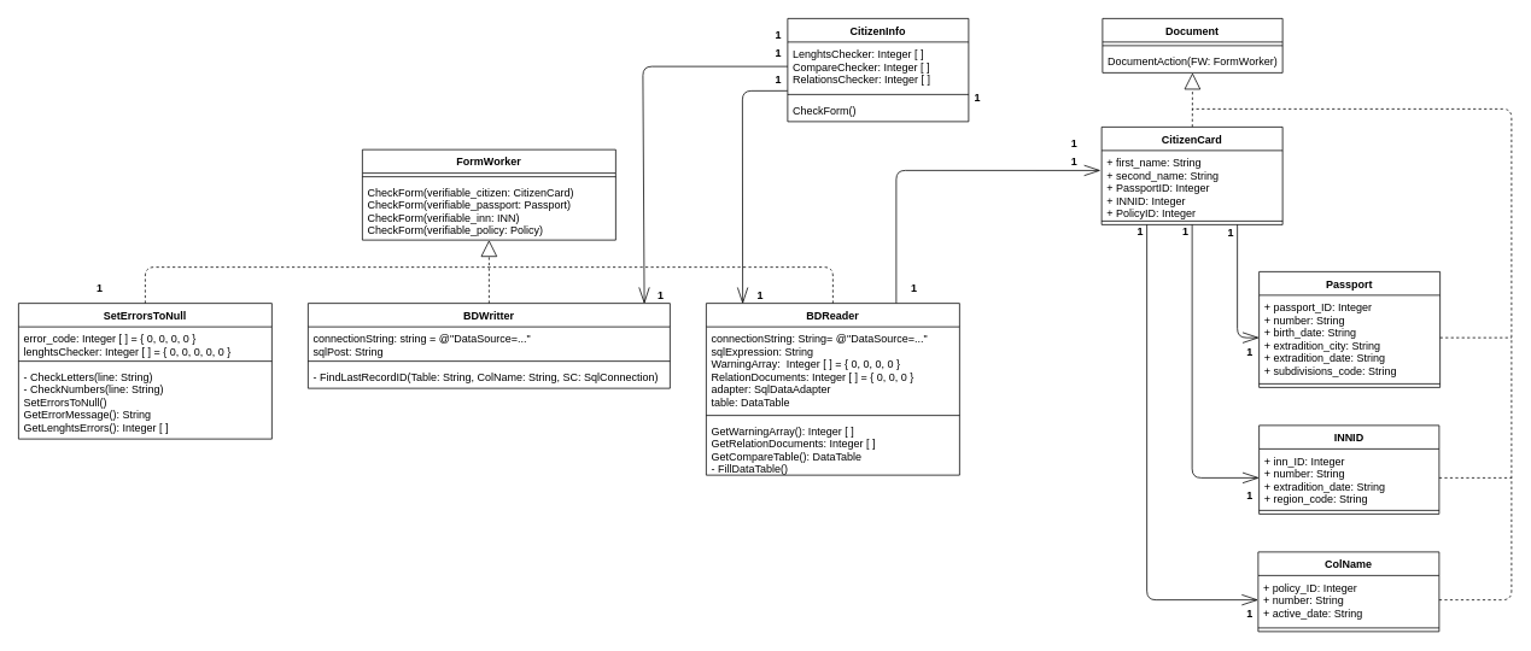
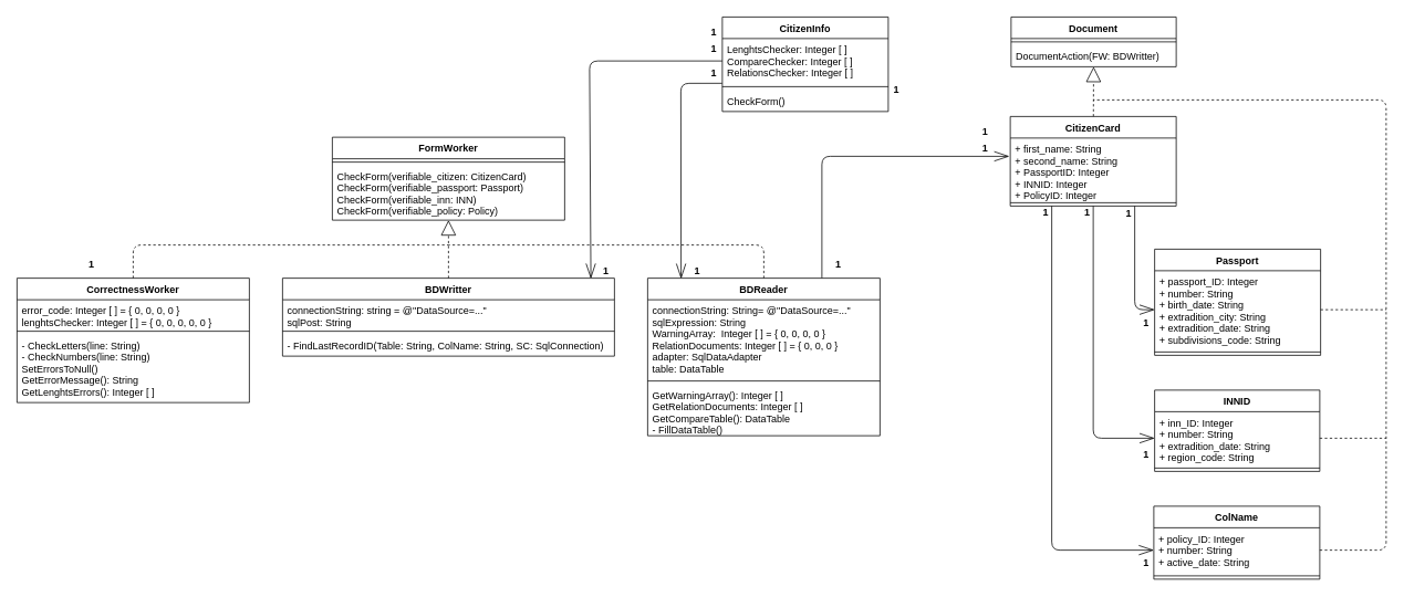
  <mxCell id="0" />
  <mxCell id="1" parent="0" />
  <mxCell id="2" value="" style="endArrow=block;html=1;exitX=0.5;exitY=0;exitDx=0;exitDy=0;endFill=0;endSize=16;dashed=1;" parent="1" source="14" target="24" edge="1"><mxGeometry width="50" height="50" relative="1" as="geometry"><mxPoint x="470" y="345" as="sourcePoint" /><mxPoint x="520" y="295" as="targetPoint" /></mxGeometry></mxCell>
  <mxCell id="3" value="" style="endArrow=none;html=1;endFill=0;endSize=16;dashed=1;exitX=0.5;exitY=0;exitDx=0;exitDy=0;" parent="1" source="18" edge="1"><mxGeometry width="50" height="50" relative="1" as="geometry"><mxPoint x="149.5" y="315" as="sourcePoint" /><mxPoint x="540" y="295" as="targetPoint" /><Array as="points"><mxPoint x="160" y="295" /></Array></mxGeometry></mxCell>
  <mxCell id="4" value="" style="endArrow=none;html=1;endFill=0;endSize=16;dashed=1;exitX=0.5;exitY=0;exitDx=0;exitDy=0;" parent="1" source="25" edge="1"><mxGeometry width="50" height="50" relative="1" as="geometry"><mxPoint x="910" y="315" as="sourcePoint" /><mxPoint x="540" y="295" as="targetPoint" /><Array as="points"><mxPoint x="920" y="295" /></Array></mxGeometry></mxCell>
  <mxCell id="5" value="CitizenInfo" style="swimlane;fontStyle=1;align=center;verticalAlign=top;childLayout=stackLayout;horizontal=1;startSize=26;horizontalStack=0;resizeParent=1;resizeParentMax=0;resizeLast=0;collapsible=1;marginBottom=0;" parent="1" vertex="1"><mxGeometry x="870" y="20" width="200" height="114" as="geometry" /></mxCell>
  <mxCell id="6" value="LenghtsChecker: Integer [ ]&#10;CompareChecker: Integer [ ]&#10;RelationsChecker: Integer [ ]  " style="text;strokeColor=none;fillColor=none;align=left;verticalAlign=top;spacingLeft=4;spacingRight=4;overflow=hidden;rotatable=0;points=[[0,0.5],[1,0.5]];portConstraint=eastwest;" parent="5" vertex="1"><mxGeometry y="26" width="200" height="54" as="geometry" /></mxCell>
  <mxCell id="7" value="" style="line;strokeWidth=1;fillColor=none;align=left;verticalAlign=middle;spacingTop=-1;spacingLeft=3;spacingRight=3;rotatable=0;labelPosition=right;points=[];portConstraint=eastwest;" parent="5" vertex="1"><mxGeometry y="80" width="200" height="8" as="geometry" /></mxCell>
  <mxCell id="8" value="CheckForm()" style="text;strokeColor=none;fillColor=none;align=left;verticalAlign=top;spacingLeft=4;spacingRight=4;overflow=hidden;rotatable=0;points=[[0,0.5],[1,0.5]];portConstraint=eastwest;" parent="5" vertex="1"><mxGeometry y="88" width="200" height="26" as="geometry" /></mxCell>
  <mxCell id="9" value="" style="endArrow=block;html=1;endFill=0;endSize=16;dashed=1;" parent="1" source="39" target="44" edge="1"><mxGeometry width="50" height="50" relative="1" as="geometry"><mxPoint x="1316.41" y="160" as="sourcePoint" /><mxPoint x="1316.41" y="90" as="targetPoint" /></mxGeometry></mxCell>
  <mxCell id="10" value="" style="endArrow=none;html=1;endFill=0;endSize=16;dashed=1;exitX=1;exitY=0.5;exitDx=0;exitDy=0;" parent="1" source="52" edge="1"><mxGeometry width="50" height="50" relative="1" as="geometry"><mxPoint x="1630" y="660" as="sourcePoint" /><mxPoint x="1317" y="120" as="targetPoint" /><Array as="points"><mxPoint x="1670" y="663" /><mxPoint x="1670" y="120" /></Array></mxGeometry></mxCell>
  <mxCell id="11" value="1" style="text;html=1;strokeColor=none;fillColor=none;align=center;verticalAlign=middle;whiteSpace=wrap;rounded=0;fontStyle=1" parent="1" vertex="1"><mxGeometry x="1070" y="100" width="20" height="16" as="geometry" /></mxCell>
  <mxCell id="12" value="1" style="text;html=1;strokeColor=none;fillColor=none;align=center;verticalAlign=middle;whiteSpace=wrap;rounded=0;fontStyle=1" parent="1" vertex="1"><mxGeometry x="1177" y="150" width="20" height="16" as="geometry" /></mxCell>
  <mxCell id="13" value="" style="endArrow=openThin;html=1;endFill=0;endSize=16;entryX=-0.006;entryY=0.298;entryDx=0;entryDy=0;exitX=0.75;exitY=0;exitDx=0;exitDy=0;entryPerimeter=0;" parent="1" source="25" target="40" edge="1"><mxGeometry width="50" height="50" relative="1" as="geometry"><mxPoint x="1040" y="300" as="sourcePoint" /><mxPoint x="902" y="380" as="targetPoint" /><Array as="points"><mxPoint x="990" y="188" /></Array></mxGeometry></mxCell>
  <mxCell id="14" value="BDWritter" style="swimlane;fontStyle=1;align=center;verticalAlign=top;childLayout=stackLayout;horizontal=1;startSize=26;horizontalStack=0;resizeParent=1;resizeParentMax=0;resizeLast=0;collapsible=1;marginBottom=0;" parent="1" vertex="1"><mxGeometry x="340" y="335" width="400" height="94" as="geometry" /></mxCell>
  <mxCell id="15" value="connectionString: string = @&quot;DataSource=...&quot;&#10;sqlPost: String" style="text;strokeColor=none;fillColor=none;align=left;verticalAlign=top;spacingLeft=4;spacingRight=4;overflow=hidden;rotatable=0;points=[[0,0.5],[1,0.5]];portConstraint=eastwest;" parent="14" vertex="1"><mxGeometry y="26" width="400" height="34" as="geometry" /></mxCell>
  <mxCell id="16" value="" style="line;strokeWidth=1;fillColor=none;align=left;verticalAlign=middle;spacingTop=-1;spacingLeft=3;spacingRight=3;rotatable=0;labelPosition=right;points=[];portConstraint=eastwest;" parent="14" vertex="1"><mxGeometry y="60" width="400" height="8" as="geometry" /></mxCell>
  <mxCell id="17" value="- FindLastRecordID(Table: String, ColName: String, SC: SqlConnection)" style="text;strokeColor=none;fillColor=none;align=left;verticalAlign=top;spacingLeft=4;spacingRight=4;overflow=hidden;rotatable=0;points=[[0,0.5],[1,0.5]];portConstraint=eastwest;" parent="14" vertex="1"><mxGeometry y="68" width="400" height="26" as="geometry" /></mxCell>
- <mxCell id="18" value="SetErrorsToNull" style="swimlane;fontStyle=1;align=center;verticalAlign=top;childLayout=stackLayout;horizontal=1;startSize=26;horizontalStack=0;resizeParent=1;resizeParentMax=0;resizeLast=0;collapsible=1;marginBottom=0;" parent="1" vertex="1"><mxGeometry x="20" y="335" width="280" height="150" as="geometry" /></mxCell>
+ <mxCell id="18" value="CorrectnessWorker" style="swimlane;fontStyle=1;align=center;verticalAlign=top;childLayout=stackLayout;horizontal=1;startSize=26;horizontalStack=0;resizeParent=1;resizeParentMax=0;resizeLast=0;collapsible=1;marginBottom=0;" parent="1" vertex="1"><mxGeometry x="20" y="335" width="280" height="150" as="geometry" /></mxCell>
  <mxCell id="19" value="error_code: Integer [ ] = { 0, 0, 0, 0 }&#10;lenghtsChecker: Integer [ ] = { 0, 0, 0, 0, 0 }" style="text;strokeColor=none;fillColor=none;align=left;verticalAlign=top;spacingLeft=4;spacingRight=4;overflow=hidden;rotatable=0;points=[[0,0.5],[1,0.5]];portConstraint=eastwest;" parent="18" vertex="1"><mxGeometry y="26" width="280" height="34" as="geometry" /></mxCell>
  <mxCell id="20" value="" style="line;strokeWidth=1;fillColor=none;align=left;verticalAlign=middle;spacingTop=-1;spacingLeft=3;spacingRight=3;rotatable=0;labelPosition=right;points=[];portConstraint=eastwest;" parent="18" vertex="1"><mxGeometry y="60" width="280" height="8" as="geometry" /></mxCell>
  <mxCell id="21" value="- CheckLetters(line: String)&#10;- CheckNumbers(line: String)&#10;SetErrorsToNull()&#10;GetErrorMessage(): String&#10;GetLenghtsErrors(): Integer [ ]" style="text;strokeColor=none;fillColor=none;align=left;verticalAlign=top;spacingLeft=4;spacingRight=4;overflow=hidden;rotatable=0;points=[[0,0.5],[1,0.5]];portConstraint=eastwest;" parent="18" vertex="1"><mxGeometry y="68" width="280" height="82" as="geometry" /></mxCell>
  <mxCell id="22" value="FormWorker" style="swimlane;fontStyle=1;align=center;verticalAlign=top;childLayout=stackLayout;horizontal=1;startSize=26;horizontalStack=0;resizeParent=1;resizeParentMax=0;resizeLast=0;collapsible=1;marginBottom=0;" parent="1" vertex="1"><mxGeometry x="400" y="165" width="280" height="100" as="geometry" /></mxCell>
  <mxCell id="23" value="" style="line;strokeWidth=1;fillColor=none;align=left;verticalAlign=middle;spacingTop=-1;spacingLeft=3;spacingRight=3;rotatable=0;labelPosition=right;points=[];portConstraint=eastwest;" parent="22" vertex="1"><mxGeometry y="26" width="280" height="8" as="geometry" /></mxCell>
  <mxCell id="24" value="CheckForm(verifiable_citizen: CitizenCard)&#10;CheckForm(verifiable_passport: Passport)&#10;CheckForm(verifiable_inn: INN)&#10;CheckForm(verifiable_policy: Policy)" style="text;strokeColor=none;fillColor=none;align=left;verticalAlign=top;spacingLeft=4;spacingRight=4;overflow=hidden;rotatable=0;points=[[0,0.5],[1,0.5]];portConstraint=eastwest;fontStyle=0" parent="22" vertex="1"><mxGeometry y="34" width="280" height="66" as="geometry" /></mxCell>
  <mxCell id="25" value="BDReader" style="swimlane;fontStyle=1;align=center;verticalAlign=top;childLayout=stackLayout;horizontal=1;startSize=26;horizontalStack=0;resizeParent=1;resizeParentMax=0;resizeLast=0;collapsible=1;marginBottom=0;" parent="1" vertex="1"><mxGeometry x="780" y="335" width="280" height="190" as="geometry" /></mxCell>
  <mxCell id="26" value="connectionString: String= @&quot;DataSource=...&quot;&#10;sqlExpression: String&#10;WarningArray:  Integer [ ] = { 0, 0, 0, 0 }&#10;RelationDocuments: Integer [ ] = { 0, 0, 0 }&#10;adapter: SqlDataAdapter&#10;table: DataTable " style="text;strokeColor=none;fillColor=none;align=left;verticalAlign=top;spacingLeft=4;spacingRight=4;overflow=hidden;rotatable=0;points=[[0,0.5],[1,0.5]];portConstraint=eastwest;" parent="25" vertex="1"><mxGeometry y="26" width="280" height="94" as="geometry" /></mxCell>
  <mxCell id="27" value="" style="line;strokeWidth=1;fillColor=none;align=left;verticalAlign=middle;spacingTop=-1;spacingLeft=3;spacingRight=3;rotatable=0;labelPosition=right;points=[];portConstraint=eastwest;" parent="25" vertex="1"><mxGeometry y="120" width="280" height="8" as="geometry" /></mxCell>
  <mxCell id="28" value="GetWarningArray(): Integer [ ]&#10;GetRelationDocuments: Integer [ ]&#10;GetCompareTable(): DataTable&#10;- FillDataTable()" style="text;strokeColor=none;fillColor=none;align=left;verticalAlign=top;spacingLeft=4;spacingRight=4;overflow=hidden;rotatable=0;points=[[0,0.5],[1,0.5]];portConstraint=eastwest;" parent="25" vertex="1"><mxGeometry y="128" width="280" height="62" as="geometry" /></mxCell>
  <mxCell id="29" value="1" style="text;html=1;strokeColor=none;fillColor=none;align=center;verticalAlign=middle;whiteSpace=wrap;rounded=0;fontStyle=1" parent="1" vertex="1"><mxGeometry x="1000" y="310" width="20" height="16" as="geometry" /></mxCell>
  <mxCell id="30" value="1" style="text;html=1;strokeColor=none;fillColor=none;align=center;verticalAlign=middle;whiteSpace=wrap;rounded=0;fontStyle=1" parent="1" vertex="1"><mxGeometry x="1177" y="170" width="20" height="16" as="geometry" /></mxCell>
  <mxCell id="31" value="1" style="text;html=1;strokeColor=none;fillColor=none;align=center;verticalAlign=middle;whiteSpace=wrap;rounded=0;fontStyle=1" parent="1" vertex="1"><mxGeometry x="100" y="310" width="20" height="16" as="geometry" /></mxCell>
  <mxCell id="32" value="1" style="text;html=1;strokeColor=none;fillColor=none;align=center;verticalAlign=middle;whiteSpace=wrap;rounded=0;fontStyle=1" parent="1" vertex="1"><mxGeometry x="850" y="30" width="20" height="16" as="geometry" /></mxCell>
  <mxCell id="33" value="" style="endArrow=openThin;html=1;endFill=0;endSize=16;exitX=0;exitY=0.5;exitDx=0;exitDy=0;entryX=0.929;entryY=0.005;entryDx=0;entryDy=0;entryPerimeter=0;" parent="1" source="6" target="14" edge="1"><mxGeometry width="50" height="50" relative="1" as="geometry"><mxPoint x="1230" y="485" as="sourcePoint" /><mxPoint x="712" y="320" as="targetPoint" /><Array as="points"><mxPoint x="710" y="73" /></Array></mxGeometry></mxCell>
  <mxCell id="34" value="1" style="text;html=1;strokeColor=none;fillColor=none;align=center;verticalAlign=middle;whiteSpace=wrap;rounded=0;fontStyle=1" parent="1" vertex="1"><mxGeometry x="850" y="50" width="20" height="16" as="geometry" /></mxCell>
  <mxCell id="35" value="1" style="text;html=1;strokeColor=none;fillColor=none;align=center;verticalAlign=middle;whiteSpace=wrap;rounded=0;fontStyle=1" parent="1" vertex="1"><mxGeometry x="720" y="319" width="20" height="16" as="geometry" /></mxCell>
  <mxCell id="36" value="" style="endArrow=openThin;html=1;endFill=0;endSize=16;entryX=0.144;entryY=0.003;entryDx=0;entryDy=0;entryPerimeter=0;exitX=-0.001;exitY=0.999;exitDx=0;exitDy=0;exitPerimeter=0;" parent="1" source="6" target="25" edge="1"><mxGeometry width="50" height="50" relative="1" as="geometry"><mxPoint x="860" y="100" as="sourcePoint" /><mxPoint x="820" y="330" as="targetPoint" /><Array as="points"><mxPoint x="820" y="100" /></Array></mxGeometry></mxCell>
  <mxCell id="37" value="1" style="text;html=1;strokeColor=none;fillColor=none;align=center;verticalAlign=middle;whiteSpace=wrap;rounded=0;fontStyle=1" parent="1" vertex="1"><mxGeometry x="830" y="319" width="20" height="16" as="geometry" /></mxCell>
  <mxCell id="38" value="1" style="text;html=1;strokeColor=none;fillColor=none;align=center;verticalAlign=middle;whiteSpace=wrap;rounded=0;fontStyle=1" parent="1" vertex="1"><mxGeometry x="850" y="80" width="20" height="16" as="geometry" /></mxCell>
  <mxCell id="39" value="CitizenCard" style="swimlane;fontStyle=1;align=center;verticalAlign=top;childLayout=stackLayout;horizontal=1;startSize=26;horizontalStack=0;resizeParent=1;resizeParentMax=0;resizeLast=0;collapsible=1;marginBottom=0;" parent="1" vertex="1"><mxGeometry x="1217" y="140" width="200" height="108" as="geometry" /></mxCell>
  <mxCell id="40" value="+ first_name: String&#10;+ second_name: String&#10;+ PassportID: Integer&#10;+ INNID: Integer&#10;+ PolicyID: Integer" style="text;strokeColor=none;fillColor=none;align=left;verticalAlign=top;spacingLeft=4;spacingRight=4;overflow=hidden;rotatable=0;points=[[0,0.5],[1,0.5]];portConstraint=eastwest;" parent="39" vertex="1"><mxGeometry y="26" width="200" height="74" as="geometry" /></mxCell>
  <mxCell id="41" value="" style="line;strokeWidth=1;fillColor=none;align=left;verticalAlign=middle;spacingTop=-1;spacingLeft=3;spacingRight=3;rotatable=0;labelPosition=right;points=[];portConstraint=eastwest;" parent="39" vertex="1"><mxGeometry y="100" width="200" height="8" as="geometry" /></mxCell>
  <mxCell id="42" value="Document" style="swimlane;fontStyle=1;align=center;verticalAlign=top;childLayout=stackLayout;horizontal=1;startSize=26;horizontalStack=0;resizeParent=1;resizeParentMax=0;resizeLast=0;collapsible=1;marginBottom=0;" parent="1" vertex="1"><mxGeometry x="1218" y="20" width="199" height="60" as="geometry" /></mxCell>
  <mxCell id="43" value="" style="line;strokeWidth=1;fillColor=none;align=left;verticalAlign=middle;spacingTop=-1;spacingLeft=3;spacingRight=3;rotatable=0;labelPosition=right;points=[];portConstraint=eastwest;" parent="42" vertex="1"><mxGeometry y="26" width="199" height="8" as="geometry" /></mxCell>
- <mxCell id="44" value="DocumentAction(FW: FormWorker)" style="text;strokeColor=none;fillColor=none;align=left;verticalAlign=top;spacingLeft=4;spacingRight=4;overflow=hidden;rotatable=0;points=[[0,0.5],[1,0.5]];portConstraint=eastwest;" parent="42" vertex="1"><mxGeometry y="34" width="199" height="26" as="geometry" /></mxCell>
+ <mxCell id="44" value="DocumentAction(FW: BDWritter)" style="text;strokeColor=none;fillColor=none;align=left;verticalAlign=top;spacingLeft=4;spacingRight=4;overflow=hidden;rotatable=0;points=[[0,0.5],[1,0.5]];portConstraint=eastwest;" parent="42" vertex="1"><mxGeometry y="34" width="199" height="26" as="geometry" /></mxCell>
  <mxCell id="45" value="Passport" style="swimlane;fontStyle=1;align=center;verticalAlign=top;childLayout=stackLayout;horizontal=1;startSize=26;horizontalStack=0;resizeParent=1;resizeParentMax=0;resizeLast=0;collapsible=1;marginBottom=0;" parent="1" vertex="1"><mxGeometry x="1391" y="300" width="200" height="128" as="geometry" /></mxCell>
  <mxCell id="46" value="+ passport_ID: Integer&#10;+ number: String&#10;+ birth_date: String&#10;+ extradition_city: String&#10;+ extradition_date: String&#10;+ subdivisions_code: String" style="text;strokeColor=none;fillColor=none;align=left;verticalAlign=top;spacingLeft=4;spacingRight=4;overflow=hidden;rotatable=0;points=[[0,0.5],[1,0.5]];portConstraint=eastwest;" parent="45" vertex="1"><mxGeometry y="26" width="200" height="94" as="geometry" /></mxCell>
  <mxCell id="47" value="" style="line;strokeWidth=1;fillColor=none;align=left;verticalAlign=middle;spacingTop=-1;spacingLeft=3;spacingRight=3;rotatable=0;labelPosition=right;points=[];portConstraint=eastwest;" parent="45" vertex="1"><mxGeometry y="120" width="200" height="8" as="geometry" /></mxCell>
  <mxCell id="48" value="INNID" style="swimlane;fontStyle=1;align=center;verticalAlign=top;childLayout=stackLayout;horizontal=1;startSize=26;horizontalStack=0;resizeParent=1;resizeParentMax=0;resizeLast=0;collapsible=1;marginBottom=0;" parent="1" vertex="1"><mxGeometry x="1391" y="470" width="199" height="98" as="geometry" /></mxCell>
  <mxCell id="49" value="+ inn_ID: Integer&#10;+ number: String&#10;+ extradition_date: String&#10;+ region_code: String" style="text;strokeColor=none;fillColor=none;align=left;verticalAlign=top;spacingLeft=4;spacingRight=4;overflow=hidden;rotatable=0;points=[[0,0.5],[1,0.5]];portConstraint=eastwest;" parent="48" vertex="1"><mxGeometry y="26" width="199" height="64" as="geometry" /></mxCell>
  <mxCell id="50" value="" style="line;strokeWidth=1;fillColor=none;align=left;verticalAlign=middle;spacingTop=-1;spacingLeft=3;spacingRight=3;rotatable=0;labelPosition=right;points=[];portConstraint=eastwest;" parent="48" vertex="1"><mxGeometry y="90" width="199" height="8" as="geometry" /></mxCell>
  <mxCell id="51" value="ColName" style="swimlane;fontStyle=1;align=center;verticalAlign=top;childLayout=stackLayout;horizontal=1;startSize=26;horizontalStack=0;resizeParent=1;resizeParentMax=0;resizeLast=0;collapsible=1;marginBottom=0;" parent="1" vertex="1"><mxGeometry x="1390" y="610" width="200" height="88" as="geometry" /></mxCell>
  <mxCell id="52" value="+ policy_ID: Integer&#10;+ number: String&#10;+ active_date: String" style="text;strokeColor=none;fillColor=none;align=left;verticalAlign=top;spacingLeft=4;spacingRight=4;overflow=hidden;rotatable=0;points=[[0,0.5],[1,0.5]];portConstraint=eastwest;" parent="51" vertex="1"><mxGeometry y="26" width="200" height="54" as="geometry" /></mxCell>
  <mxCell id="53" value="" style="line;strokeWidth=1;fillColor=none;align=left;verticalAlign=middle;spacingTop=-1;spacingLeft=3;spacingRight=3;rotatable=0;labelPosition=right;points=[];portConstraint=eastwest;" parent="51" vertex="1"><mxGeometry y="80" width="200" height="8" as="geometry" /></mxCell>
  <mxCell id="54" value="" style="endArrow=none;dashed=1;html=1;exitX=1;exitY=0.5;exitDx=0;exitDy=0;" edge="1" parent="1" source="49"><mxGeometry width="50" height="50" relative="1" as="geometry"><mxPoint x="1610" y="530" as="sourcePoint" /><mxPoint x="1670" y="528" as="targetPoint" /></mxGeometry></mxCell>
  <mxCell id="55" value="" style="endArrow=none;dashed=1;html=1;exitX=1;exitY=0.5;exitDx=0;exitDy=0;" edge="1" parent="1" source="46"><mxGeometry width="50" height="50" relative="1" as="geometry"><mxPoint x="1640" y="363.83" as="sourcePoint" /><mxPoint x="1670" y="373" as="targetPoint" /></mxGeometry></mxCell>
  <mxCell id="56" value="" style="endArrow=none;html=1;endFill=0;endSize=16;exitX=0;exitY=0.5;exitDx=0;exitDy=0;entryX=0.75;entryY=1;entryDx=0;entryDy=0;startSize=16;startArrow=openThin;startFill=0;" edge="1" parent="1" source="46" target="39"><mxGeometry width="50" height="50" relative="1" as="geometry"><mxPoint x="1160" y="485" as="sourcePoint" /><mxPoint x="1317" y="280" as="targetPoint" /><Array as="points"><mxPoint x="1367" y="373" /></Array></mxGeometry></mxCell>
  <mxCell id="57" value="" style="endArrow=none;html=1;endFill=0;endSize=16;exitX=0;exitY=0.5;exitDx=0;exitDy=0;entryX=0.5;entryY=1;entryDx=0;entryDy=0;startSize=16;startArrow=openThin;startFill=0;" edge="1" parent="1" source="49" target="39"><mxGeometry width="50" height="50" relative="1" as="geometry"><mxPoint x="1344" y="515" as="sourcePoint" /><mxPoint x="1320" y="390" as="targetPoint" /><Array as="points"><mxPoint x="1317" y="528" /></Array></mxGeometry></mxCell>
  <mxCell id="58" value="" style="endArrow=none;html=1;endFill=0;endSize=16;exitX=0;exitY=0.5;exitDx=0;exitDy=0;entryX=0.25;entryY=1;entryDx=0;entryDy=0;startSize=16;startArrow=openThin;startFill=0;" edge="1" parent="1" source="52" target="39"><mxGeometry width="50" height="50" relative="1" as="geometry"><mxPoint x="1314" y="538" as="sourcePoint" /><mxPoint x="1240" y="258" as="targetPoint" /><Array as="points"><mxPoint x="1267" y="663" /></Array></mxGeometry></mxCell>
  <mxCell id="59" value="1" style="text;html=1;strokeColor=none;fillColor=none;align=center;verticalAlign=middle;whiteSpace=wrap;rounded=0;fontStyle=1" vertex="1" parent="1"><mxGeometry x="1250" y="248" width="20" height="16" as="geometry" /></mxCell>
  <mxCell id="60" value="1" style="text;html=1;strokeColor=none;fillColor=none;align=center;verticalAlign=middle;whiteSpace=wrap;rounded=0;fontStyle=1" vertex="1" parent="1"><mxGeometry x="1300" y="248" width="20" height="16" as="geometry" /></mxCell>
  <mxCell id="61" value="1" style="text;html=1;strokeColor=none;fillColor=none;align=center;verticalAlign=middle;whiteSpace=wrap;rounded=0;fontStyle=1" vertex="1" parent="1"><mxGeometry x="1350" y="249" width="20" height="16" as="geometry" /></mxCell>
  <mxCell id="62" value="1" style="text;html=1;strokeColor=none;fillColor=none;align=center;verticalAlign=middle;whiteSpace=wrap;rounded=0;fontStyle=1" vertex="1" parent="1"><mxGeometry x="1371" y="670" width="20" height="16" as="geometry" /></mxCell>
  <mxCell id="63" value="1" style="text;html=1;strokeColor=none;fillColor=none;align=center;verticalAlign=middle;whiteSpace=wrap;rounded=0;fontStyle=1" vertex="1" parent="1"><mxGeometry x="1371" y="540" width="20" height="16" as="geometry" /></mxCell>
  <mxCell id="64" value="1" style="text;html=1;strokeColor=none;fillColor=none;align=center;verticalAlign=middle;whiteSpace=wrap;rounded=0;fontStyle=1" vertex="1" parent="1"><mxGeometry x="1371" y="381" width="20" height="16" as="geometry" /></mxCell>
